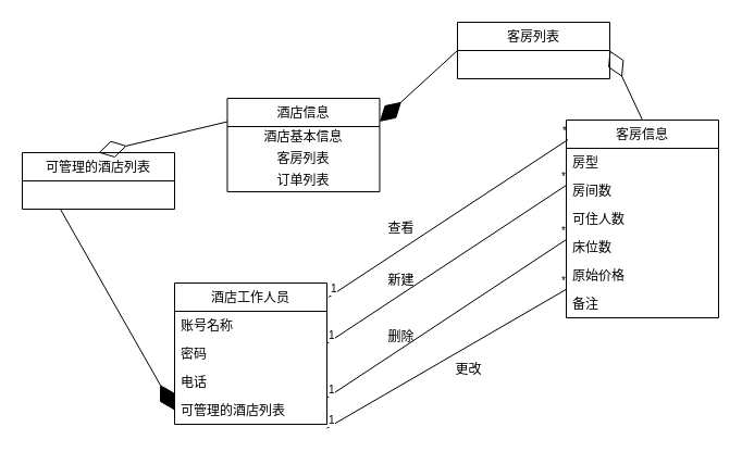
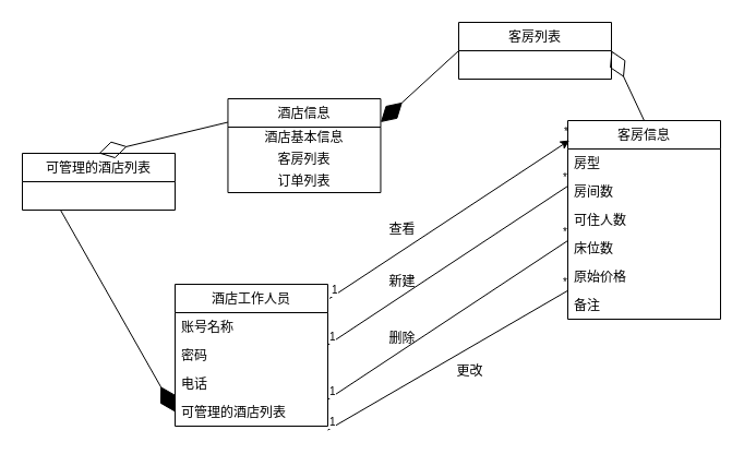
  <mxCell id="0" />
  <mxCell id="1" parent="0" />
- <mxCell id="2" value="" style="endArrow=none;html=1;entryX=0.011;entryY=0.099;entryDx=0;entryDy=0;exitX=1.011;exitY=0.1;exitDx=0;exitDy=0;exitPerimeter=0;entryPerimeter=0;" edge="1" parent="1" source="7" target="28"><mxGeometry relative="1" as="geometry"><mxPoint x="250" y="80" as="sourcePoint" /><mxPoint x="410" y="80" as="targetPoint" /></mxGeometry></mxCell>
+ <mxCell id="2" value="" style="endArrow=classic;html=1;entryX=0.011;entryY=0.099;entryDx=0;entryDy=0;exitX=1.011;exitY=0.1;exitDx=0;exitDy=0;exitPerimeter=0;entryPerimeter=0;" edge="1" parent="1" source="7" target="28"><mxGeometry relative="1" as="geometry"><mxPoint x="250" y="80" as="sourcePoint" /><mxPoint x="410" y="80" as="targetPoint" /></mxGeometry></mxCell>
  <mxCell id="3" value="1" style="resizable=0;html=1;align=left;verticalAlign=bottom;labelBackgroundColor=#ffffff;fontSize=10;" connectable="0" vertex="1" parent="2"><mxGeometry x="-1" relative="1" as="geometry" /></mxCell>
  <mxCell id="4" value="*" style="resizable=0;html=1;align=right;verticalAlign=bottom;labelBackgroundColor=#ffffff;fontSize=10;" connectable="0" vertex="1" parent="2"><mxGeometry x="1" relative="1" as="geometry" /></mxCell>
  <mxCell id="5" value="查看" style="text;html=1;align=center;verticalAlign=middle;resizable=0;points=[];autosize=1;rotation=0;" vertex="1" parent="1"><mxGeometry x="348.46" y="200" width="40" height="20" as="geometry" /></mxCell>
  <mxCell id="6" value="" style="endArrow=diamondThin;endFill=1;endSize=24;html=1;exitX=0.25;exitY=1;exitDx=0;exitDy=0;entryX=0;entryY=0.5;entryDx=0;entryDy=0;" edge="1" parent="1" source="35" target="11"><mxGeometry width="160" relative="1" as="geometry"><mxPoint x="430" y="210" as="sourcePoint" /><mxPoint x="590" y="210" as="targetPoint" /></mxGeometry></mxCell>
  <mxCell id="7" value="酒店工作人员" style="swimlane;fontStyle=0;childLayout=stackLayout;horizontal=1;startSize=26;fillColor=none;horizontalStack=0;resizeParent=1;resizeParentMax=0;resizeLast=0;collapsible=1;marginBottom=0;" vertex="1" parent="1"><mxGeometry x="160" y="260" width="140" height="130" as="geometry" /></mxCell>
  <mxCell id="8" value="账号名称" style="text;strokeColor=none;fillColor=none;align=left;verticalAlign=top;spacingLeft=4;spacingRight=4;overflow=hidden;rotatable=0;points=[[0,0.5],[1,0.5]];portConstraint=eastwest;" vertex="1" parent="7"><mxGeometry y="26" width="140" height="26" as="geometry" /></mxCell>
  <mxCell id="9" value="密码" style="text;strokeColor=none;fillColor=none;align=left;verticalAlign=top;spacingLeft=4;spacingRight=4;overflow=hidden;rotatable=0;points=[[0,0.5],[1,0.5]];portConstraint=eastwest;" vertex="1" parent="7"><mxGeometry y="52" width="140" height="26" as="geometry" /></mxCell>
  <mxCell id="10" value="电话" style="text;strokeColor=none;fillColor=none;align=left;verticalAlign=top;spacingLeft=4;spacingRight=4;overflow=hidden;rotatable=0;points=[[0,0.5],[1,0.5]];portConstraint=eastwest;" vertex="1" parent="7"><mxGeometry y="78" width="140" height="26" as="geometry" /></mxCell>
  <mxCell id="11" value="可管理的酒店列表" style="text;strokeColor=none;fillColor=none;align=left;verticalAlign=top;spacingLeft=4;spacingRight=4;overflow=hidden;rotatable=0;points=[[0,0.5],[1,0.5]];portConstraint=eastwest;" vertex="1" parent="7"><mxGeometry y="104" width="140" height="26" as="geometry" /></mxCell>
  <mxCell id="12" value="" style="endArrow=none;html=1;entryX=0.011;entryY=0.099;entryDx=0;entryDy=0;exitX=1.011;exitY=0.1;exitDx=0;exitDy=0;exitPerimeter=0;entryPerimeter=0;" edge="1" parent="1"><mxGeometry relative="1" as="geometry"><mxPoint x="300" y="315.56" as="sourcePoint" /><mxPoint x="520" y="170.004" as="targetPoint" /></mxGeometry></mxCell>
  <mxCell id="13" value="1" style="resizable=0;html=1;align=left;verticalAlign=bottom;labelBackgroundColor=#ffffff;fontSize=10;" connectable="0" vertex="1" parent="12"><mxGeometry x="-1" relative="1" as="geometry" /></mxCell>
  <mxCell id="14" value="*" style="resizable=0;html=1;align=right;verticalAlign=bottom;labelBackgroundColor=#ffffff;fontSize=10;" connectable="0" vertex="1" parent="12"><mxGeometry x="1" relative="1" as="geometry" /></mxCell>
  <mxCell id="15" value="新建" style="text;html=1;align=center;verticalAlign=middle;resizable=0;points=[];autosize=1;rotation=0;" vertex="1" parent="1"><mxGeometry x="348.46" y="248" width="40" height="20" as="geometry" /></mxCell>
  <mxCell id="16" value="" style="endArrow=none;html=1;entryX=0.011;entryY=0.099;entryDx=0;entryDy=0;exitX=1.011;exitY=0.1;exitDx=0;exitDy=0;exitPerimeter=0;entryPerimeter=0;" edge="1" parent="1"><mxGeometry relative="1" as="geometry"><mxPoint x="300" y="365.56" as="sourcePoint" /><mxPoint x="520" y="220.004" as="targetPoint" /></mxGeometry></mxCell>
  <mxCell id="17" value="1" style="resizable=0;html=1;align=left;verticalAlign=bottom;labelBackgroundColor=#ffffff;fontSize=10;" connectable="0" vertex="1" parent="16"><mxGeometry x="-1" relative="1" as="geometry" /></mxCell>
  <mxCell id="18" value="*" style="resizable=0;html=1;align=right;verticalAlign=bottom;labelBackgroundColor=#ffffff;fontSize=10;" connectable="0" vertex="1" parent="16"><mxGeometry x="1" relative="1" as="geometry" /></mxCell>
  <mxCell id="19" value="删除" style="text;html=1;align=center;verticalAlign=middle;resizable=0;points=[];autosize=1;rotation=0;" vertex="1" parent="1"><mxGeometry x="348.46" y="300" width="40" height="20" as="geometry" /></mxCell>
  <mxCell id="20" value="" style="endArrow=none;html=1;entryX=0;entryY=0.992;entryDx=0;entryDy=0;exitX=1.011;exitY=0.1;exitDx=0;exitDy=0;exitPerimeter=0;entryPerimeter=0;" edge="1" parent="1" target="33"><mxGeometry relative="1" as="geometry"><mxPoint x="300" y="393.56" as="sourcePoint" /><mxPoint x="520" y="248.004" as="targetPoint" /></mxGeometry></mxCell>
  <mxCell id="21" value="1" style="resizable=0;html=1;align=left;verticalAlign=bottom;labelBackgroundColor=#ffffff;fontSize=10;" connectable="0" vertex="1" parent="20"><mxGeometry x="-1" relative="1" as="geometry" /></mxCell>
  <mxCell id="22" value="*" style="resizable=0;html=1;align=right;verticalAlign=bottom;labelBackgroundColor=#ffffff;fontSize=10;" connectable="0" vertex="1" parent="20"><mxGeometry x="1" relative="1" as="geometry" /></mxCell>
  <mxCell id="23" value="更改" style="text;html=1;align=center;verticalAlign=middle;resizable=0;points=[];autosize=1;rotation=0;" vertex="1" parent="1"><mxGeometry x="410" y="330" width="40" height="20" as="geometry" /></mxCell>
  <mxCell id="24" value="" style="endArrow=diamondThin;endFill=0;endSize=24;html=1;exitX=0.5;exitY=0;exitDx=0;exitDy=0;entryX=1;entryY=0.5;entryDx=0;entryDy=0;" edge="1" parent="1" source="28" target="25"><mxGeometry width="160" relative="1" as="geometry"><mxPoint x="640" y="70" as="sourcePoint" /><mxPoint x="440" y="-65" as="targetPoint" /></mxGeometry></mxCell>
  <mxCell id="25" value="客房列表" style="swimlane;fontStyle=0;childLayout=stackLayout;horizontal=1;startSize=26;fillColor=none;horizontalStack=0;resizeParent=1;resizeParentMax=0;resizeLast=0;collapsible=1;marginBottom=0;" vertex="1" parent="1"><mxGeometry x="420" y="20" width="140" height="52" as="geometry" /></mxCell>
  <mxCell id="26" value="" style="endArrow=diamondThin;endFill=1;endSize=24;html=1;exitX=0;exitY=0.5;exitDx=0;exitDy=0;entryX=1;entryY=0.25;entryDx=0;entryDy=0;" edge="1" parent="1" source="25" target="36"><mxGeometry width="160" relative="1" as="geometry"><mxPoint x="270" y="40" as="sourcePoint" /><mxPoint x="360" y="291" as="targetPoint" /></mxGeometry></mxCell>
  <mxCell id="27" value="" style="endArrow=diamondThin;endFill=0;endSize=24;html=1;exitX=0;exitY=0.25;exitDx=0;exitDy=0;entryX=0.5;entryY=0;entryDx=0;entryDy=0;" edge="1" parent="1" source="36" target="35"><mxGeometry width="160" relative="1" as="geometry"><mxPoint x="155" y="79" as="sourcePoint" /><mxPoint x="125" y="13" as="targetPoint" /></mxGeometry></mxCell>
  <mxCell id="28" value="客房信息" style="swimlane;fontStyle=0;childLayout=stackLayout;horizontal=1;startSize=26;fillColor=none;horizontalStack=0;resizeParent=1;resizeParentMax=0;resizeLast=0;collapsible=1;marginBottom=0;" vertex="1" parent="1"><mxGeometry x="520" y="110" width="140" height="182" as="geometry" /></mxCell>
  <mxCell id="29" value="房型" style="text;strokeColor=none;fillColor=none;align=left;verticalAlign=top;spacingLeft=4;spacingRight=4;overflow=hidden;rotatable=0;points=[[0,0.5],[1,0.5]];portConstraint=eastwest;" vertex="1" parent="28"><mxGeometry y="26" width="140" height="26" as="geometry" /></mxCell>
  <mxCell id="30" value="房间数" style="text;strokeColor=none;fillColor=none;align=left;verticalAlign=top;spacingLeft=4;spacingRight=4;overflow=hidden;rotatable=0;points=[[0,0.5],[1,0.5]];portConstraint=eastwest;" vertex="1" parent="28"><mxGeometry y="52" width="140" height="26" as="geometry" /></mxCell>
  <mxCell id="31" value="可住人数" style="text;strokeColor=none;fillColor=none;align=left;verticalAlign=top;spacingLeft=4;spacingRight=4;overflow=hidden;rotatable=0;points=[[0,0.5],[1,0.5]];portConstraint=eastwest;" vertex="1" parent="28"><mxGeometry y="78" width="140" height="26" as="geometry" /></mxCell>
  <mxCell id="32" value="床位数" style="text;strokeColor=none;fillColor=none;align=left;verticalAlign=top;spacingLeft=4;spacingRight=4;overflow=hidden;rotatable=0;points=[[0,0.5],[1,0.5]];portConstraint=eastwest;" vertex="1" parent="28"><mxGeometry y="104" width="140" height="26" as="geometry" /></mxCell>
  <mxCell id="33" value="原始价格" style="text;strokeColor=none;fillColor=none;align=left;verticalAlign=top;spacingLeft=4;spacingRight=4;overflow=hidden;rotatable=0;points=[[0,0.5],[1,0.5]];portConstraint=eastwest;" vertex="1" parent="28"><mxGeometry y="130" width="140" height="26" as="geometry" /></mxCell>
  <mxCell id="34" value="备注" style="text;strokeColor=none;fillColor=none;align=left;verticalAlign=top;spacingLeft=4;spacingRight=4;overflow=hidden;rotatable=0;points=[[0,0.5],[1,0.5]];portConstraint=eastwest;" vertex="1" parent="28"><mxGeometry y="156" width="140" height="26" as="geometry" /></mxCell>
  <mxCell id="35" value="可管理的酒店列表" style="swimlane;fontStyle=0;childLayout=stackLayout;horizontal=1;startSize=26;fillColor=none;horizontalStack=0;resizeParent=1;resizeParentMax=0;resizeLast=0;collapsible=1;marginBottom=0;" vertex="1" parent="1"><mxGeometry x="20" y="140" width="140" height="52" as="geometry" /></mxCell>
  <mxCell id="36" value="酒店信息" style="swimlane;fontStyle=0;childLayout=stackLayout;horizontal=1;startSize=26;fillColor=none;horizontalStack=0;resizeParent=1;resizeParentMax=0;resizeLast=0;collapsible=1;marginBottom=0;" vertex="1" parent="1"><mxGeometry x="208.46" y="90" width="140" height="86" as="geometry" /></mxCell>
  <mxCell id="37" value="酒店基本信息" style="text;html=1;align=center;verticalAlign=middle;resizable=0;points=[];autosize=1;" vertex="1" parent="36"><mxGeometry y="26" width="140" height="20" as="geometry" /></mxCell>
  <mxCell id="38" value="客房列表" style="text;html=1;align=center;verticalAlign=middle;resizable=0;points=[];autosize=1;" vertex="1" parent="36"><mxGeometry y="46" width="140" height="20" as="geometry" /></mxCell>
  <mxCell id="39" value="订单列表" style="text;html=1;align=center;verticalAlign=middle;resizable=0;points=[];autosize=1;" vertex="1" parent="36"><mxGeometry y="66" width="140" height="20" as="geometry" /></mxCell>
